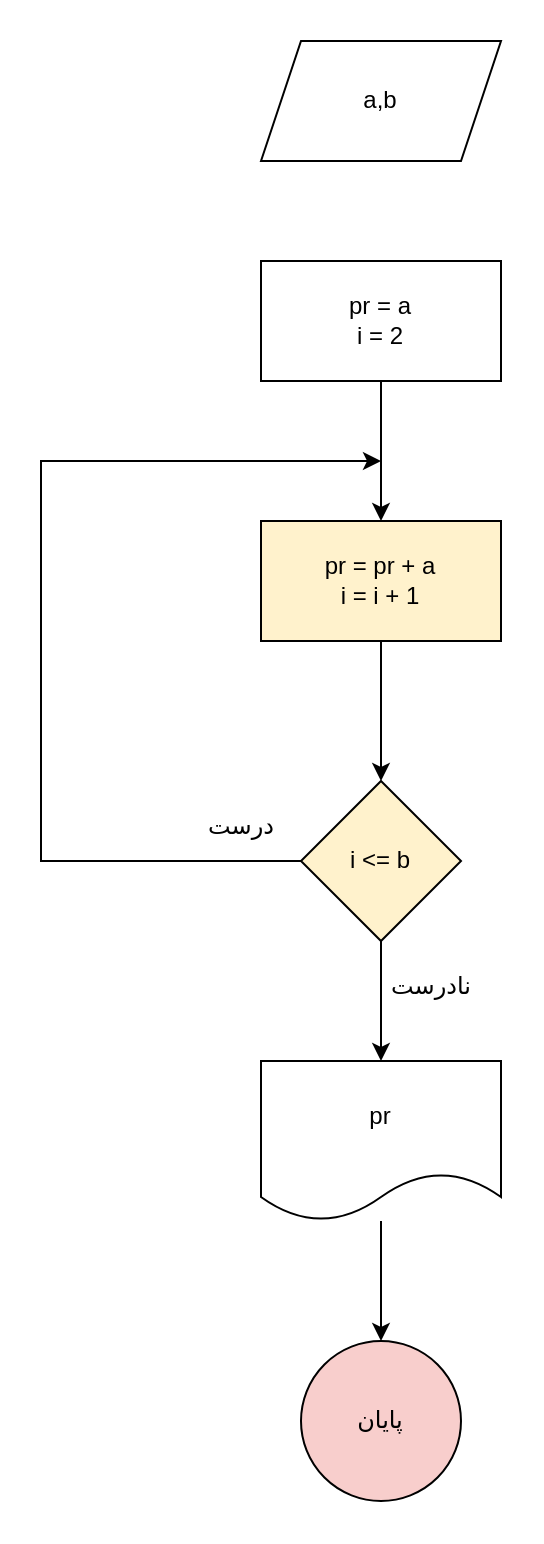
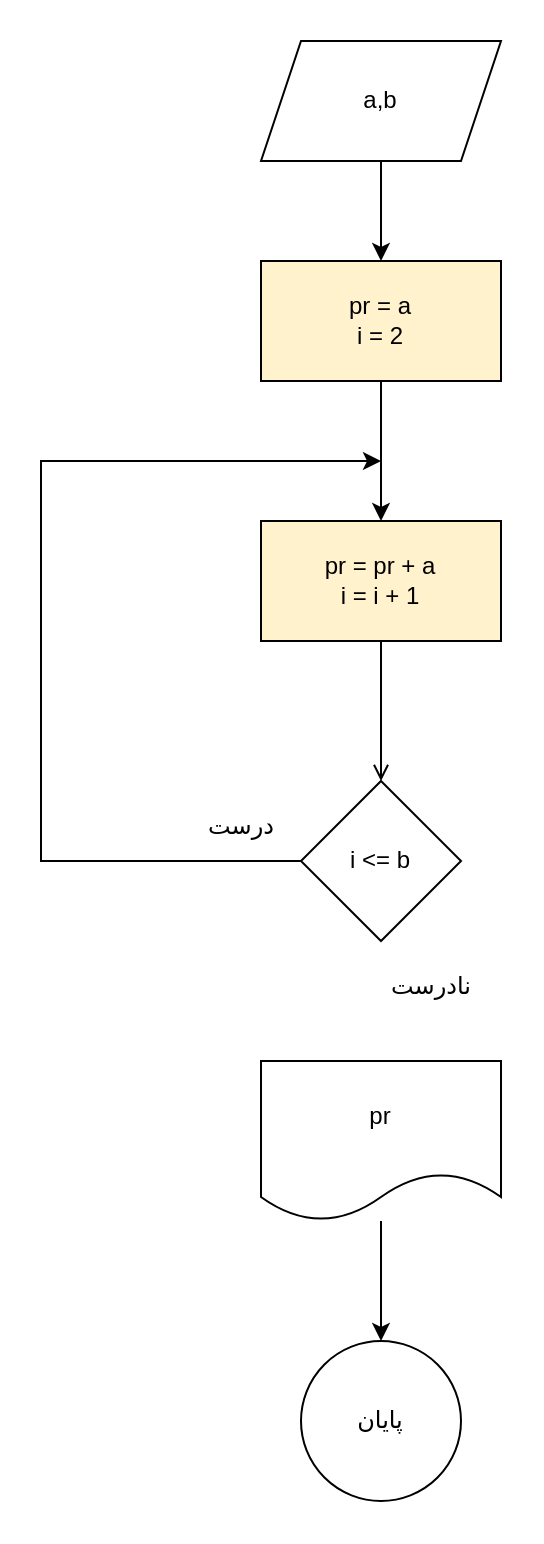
  <mxCell id="0" />
  <mxCell id="1" parent="0" />
+ <mxCell id="2" value="" style="edgeStyle=orthogonalEdgeStyle;rounded=0;orthogonalLoop=1;jettySize=auto;html=1;" edge="1" parent="1" source="3" target="5"><mxGeometry relative="1" as="geometry" /></mxCell>
  <mxCell id="3" value="a,b" style="shape=parallelogram;perimeter=parallelogramPerimeter;whiteSpace=wrap;html=1;fixedSize=1;" vertex="1" parent="1"><mxGeometry x="130" y="20" width="120" height="60" as="geometry" /></mxCell>
  <mxCell id="4" value="" style="edgeStyle=orthogonalEdgeStyle;rounded=0;orthogonalLoop=1;jettySize=auto;html=1;" edge="1" parent="1" source="5" target="7"><mxGeometry relative="1" as="geometry" /></mxCell>
- <mxCell id="5" value="pr = a&lt;br&gt;i = 2" style="whiteSpace=wrap;html=1;" vertex="1" parent="1"><mxGeometry x="130" y="130" width="120" height="60" as="geometry" /></mxCell>
- <mxCell id="6" value="" style="edgeStyle=orthogonalEdgeStyle;rounded=0;orthogonalLoop=1;jettySize=auto;html=1;" edge="1" parent="1" source="7" target="10"><mxGeometry relative="1" as="geometry" /></mxCell>
+ <mxCell id="5" value="pr = a&lt;br&gt;i = 2" style="whiteSpace=wrap;html=1;fillColor=#fff2cc;" vertex="1" parent="1"><mxGeometry x="130" y="130" width="120" height="60" as="geometry" /></mxCell>
+ <mxCell id="6" value="" style="edgeStyle=orthogonalEdgeStyle;rounded=0;orthogonalLoop=1;jettySize=auto;html=1;endArrow=open;" edge="1" parent="1" source="7" target="10"><mxGeometry relative="1" as="geometry" /></mxCell>
  <mxCell id="7" value="pr = pr + a&lt;br&gt;i = i + 1" style="whiteSpace=wrap;html=1;fillColor=#fff2cc;" vertex="1" parent="1"><mxGeometry x="130" y="260" width="120" height="60" as="geometry" /></mxCell>
- <mxCell id="8" value="" style="edgeStyle=orthogonalEdgeStyle;rounded=0;orthogonalLoop=1;jettySize=auto;html=1;" edge="1" parent="1" source="10" target="12"><mxGeometry relative="1" as="geometry" /></mxCell>
  <mxCell id="9" style="edgeStyle=orthogonalEdgeStyle;rounded=0;orthogonalLoop=1;jettySize=auto;html=1;exitX=0;exitY=0.5;exitDx=0;exitDy=0;" edge="1" parent="1" source="10"><mxGeometry relative="1" as="geometry"><mxPoint x="190" y="230" as="targetPoint" /><Array as="points"><mxPoint x="20" y="430" /><mxPoint x="20" y="230" /><mxPoint x="190" y="230" /></Array></mxGeometry></mxCell>
- <mxCell id="10" value="i &amp;lt;= b" style="rhombus;whiteSpace=wrap;html=1;fillColor=#fff2cc;" vertex="1" parent="1"><mxGeometry x="150" y="390" width="80" height="80" as="geometry" /></mxCell>
+ <mxCell id="10" value="i &amp;lt;= b" style="rhombus;whiteSpace=wrap;html=1;" vertex="1" parent="1"><mxGeometry x="150" y="390" width="80" height="80" as="geometry" /></mxCell>
  <mxCell id="11" value="" style="edgeStyle=orthogonalEdgeStyle;rounded=0;orthogonalLoop=1;jettySize=auto;html=1;" edge="1" parent="1" source="12" target="13"><mxGeometry relative="1" as="geometry" /></mxCell>
  <mxCell id="12" value="pr" style="shape=document;whiteSpace=wrap;html=1;boundedLbl=1;" vertex="1" parent="1"><mxGeometry x="130" y="530" width="120" height="80" as="geometry" /></mxCell>
- <mxCell id="13" value="پایان" style="ellipse;whiteSpace=wrap;html=1;fillColor=#f8cecc;" vertex="1" parent="1"><mxGeometry x="150" y="670" width="80" height="80" as="geometry" /></mxCell>
+ <mxCell id="13" value="پایان" style="ellipse;whiteSpace=wrap;html=1;" vertex="1" parent="1"><mxGeometry x="150" y="670" width="80" height="80" as="geometry" /></mxCell>
  <mxCell id="14" value="درست" style="text;html=1;align=center;verticalAlign=middle;resizable=0;points=[];autosize=1;strokeColor=none;fillColor=none;" vertex="1" parent="1"><mxGeometry x="95" y="398" width="50" height="30" as="geometry" /></mxCell>
  <mxCell id="15" value="نادرست" style="text;html=1;align=center;verticalAlign=middle;resizable=0;points=[];autosize=1;strokeColor=none;fillColor=none;" vertex="1" parent="1"><mxGeometry x="190" y="478" width="50" height="30" as="geometry" /></mxCell>
